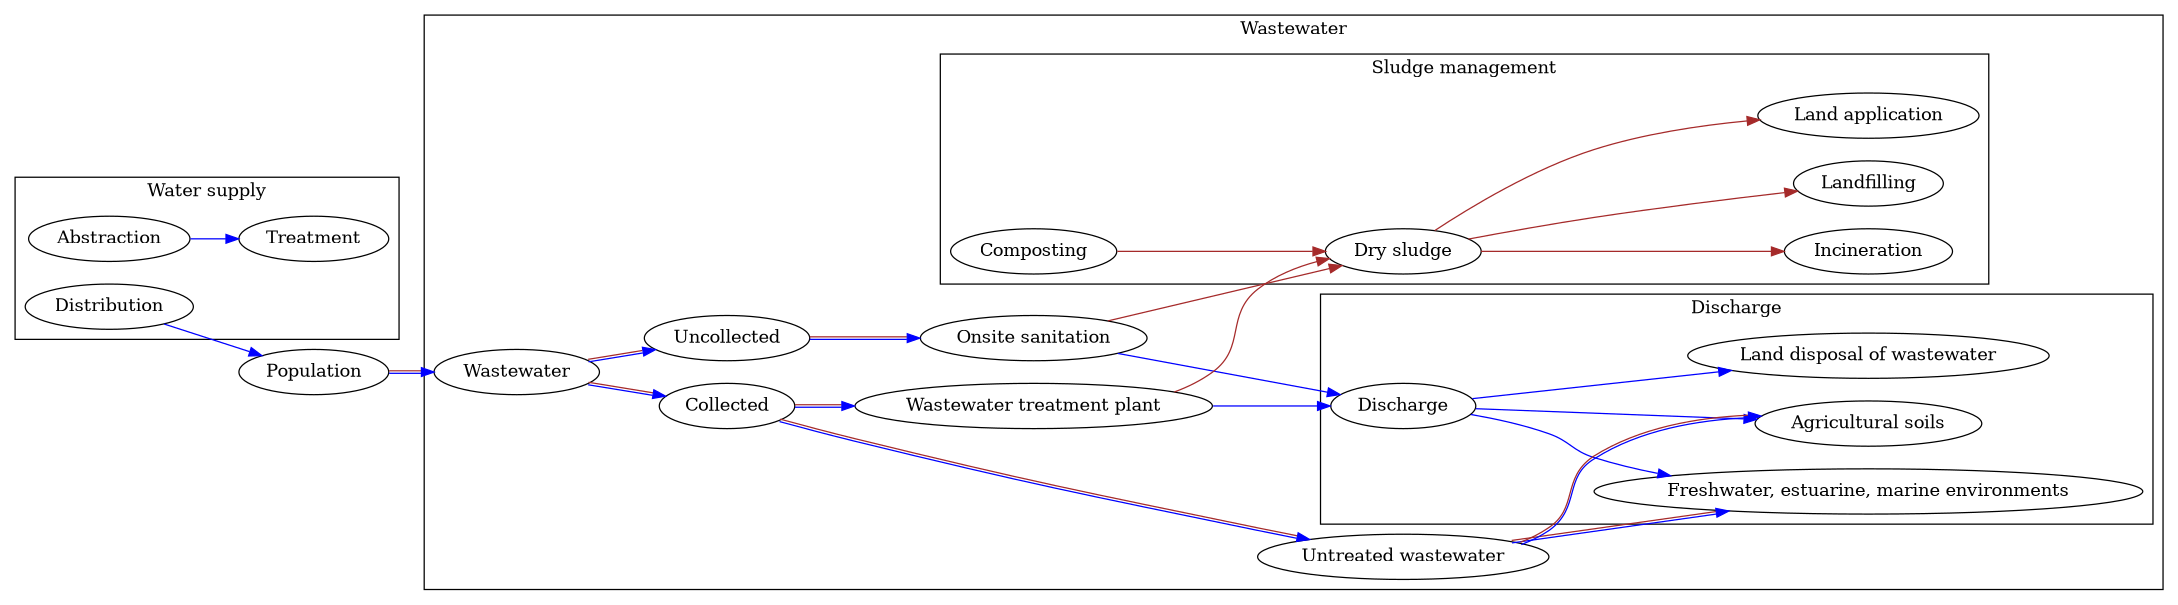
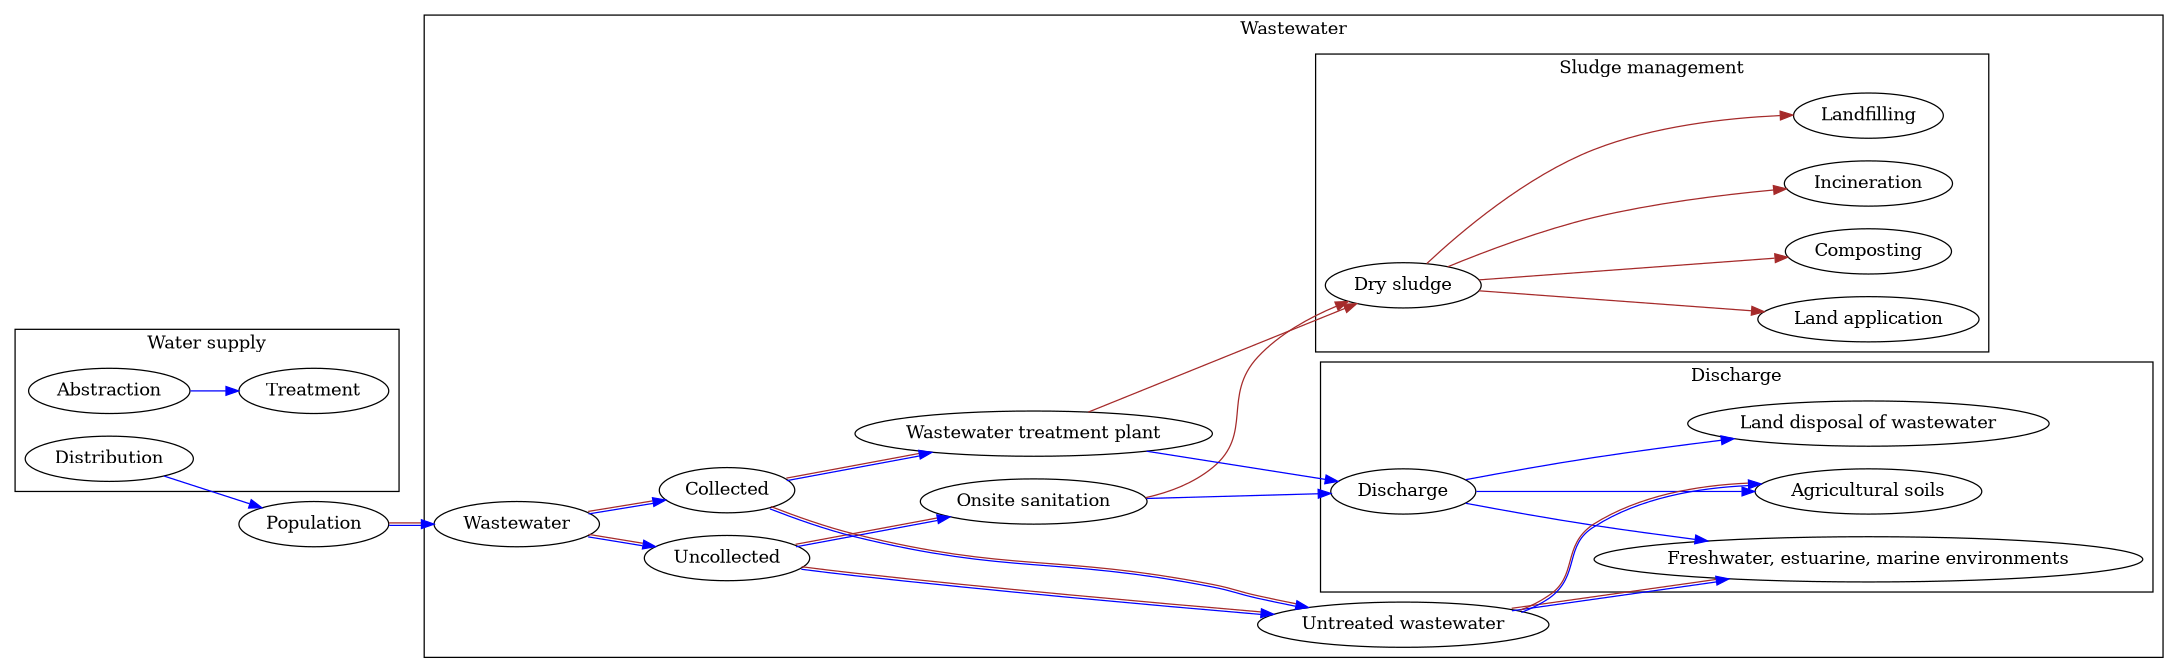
  digraph {
    rankdir=LR
    edge [color="blue:brown"]
    n1 [label=Abstraction]
    n2 [label=Treatment]
    n3 [label=Distribution]
    n4 [label=Discharge]
    n5 [label="Freshwater, estuarine, marine environments"]
    n6 [label="Agricultural soils"]
    n7 [label="Land disposal of wastewater"]
    n8 [label="Dry sludge"]
    n9 [label=Incineration]
    n10 [label=Landfilling]
    n11 [label="Land application"]
    n12 [label=Composting]
    n13 [label=Wastewater]
    n14 [label=Uncollected]
    n15 [label=Collected]
    n16 [label="Untreated wastewater"]
    n17 [label="Onsite sanitation"]
    n18 [label="Wastewater treatment plant"]
    n19 [label=Population]
    subgraph cluster_1 {
      label="Water supply"
      n1
      n2
      n3
    }
    subgraph cluster_2 {
      label=Wastewater
      n13
      n14
      n15
      n16
      n17
      n18
      subgraph cluster_3 {
        label=Discharge
        n4
        n5
        n6
        n7
      }
      subgraph cluster_4 {
        label="Sludge management"
        n8
        n9
        n10
        n11
        n12
      }
    }
    n1 -> n2 [color=blue]
    n3 -> n19 [color=blue]
    n4 -> n5 [color=blue]
    n4 -> n6 [color=blue]
    n4 -> n7 [color=blue]
    n8 -> n9 [color=brown]
    n8 -> n10 [color=brown]
    n8 -> n11 [color=brown]
-   n12 -> n8 [color=brown]
+   n8 -> n12 [color=brown]
    n13 -> n14
    n13 -> n15
+   n14 -> n16
    n14 -> n17
    n15 -> n16
    n15 -> n18
    n16 -> n5
    n16 -> n6
    n17 -> n4 [color=blue]
    n17 -> n8 [color=brown]
    n18 -> n4 [color=blue]
    n18 -> n8 [color=brown]
    n19 -> n13
  }
